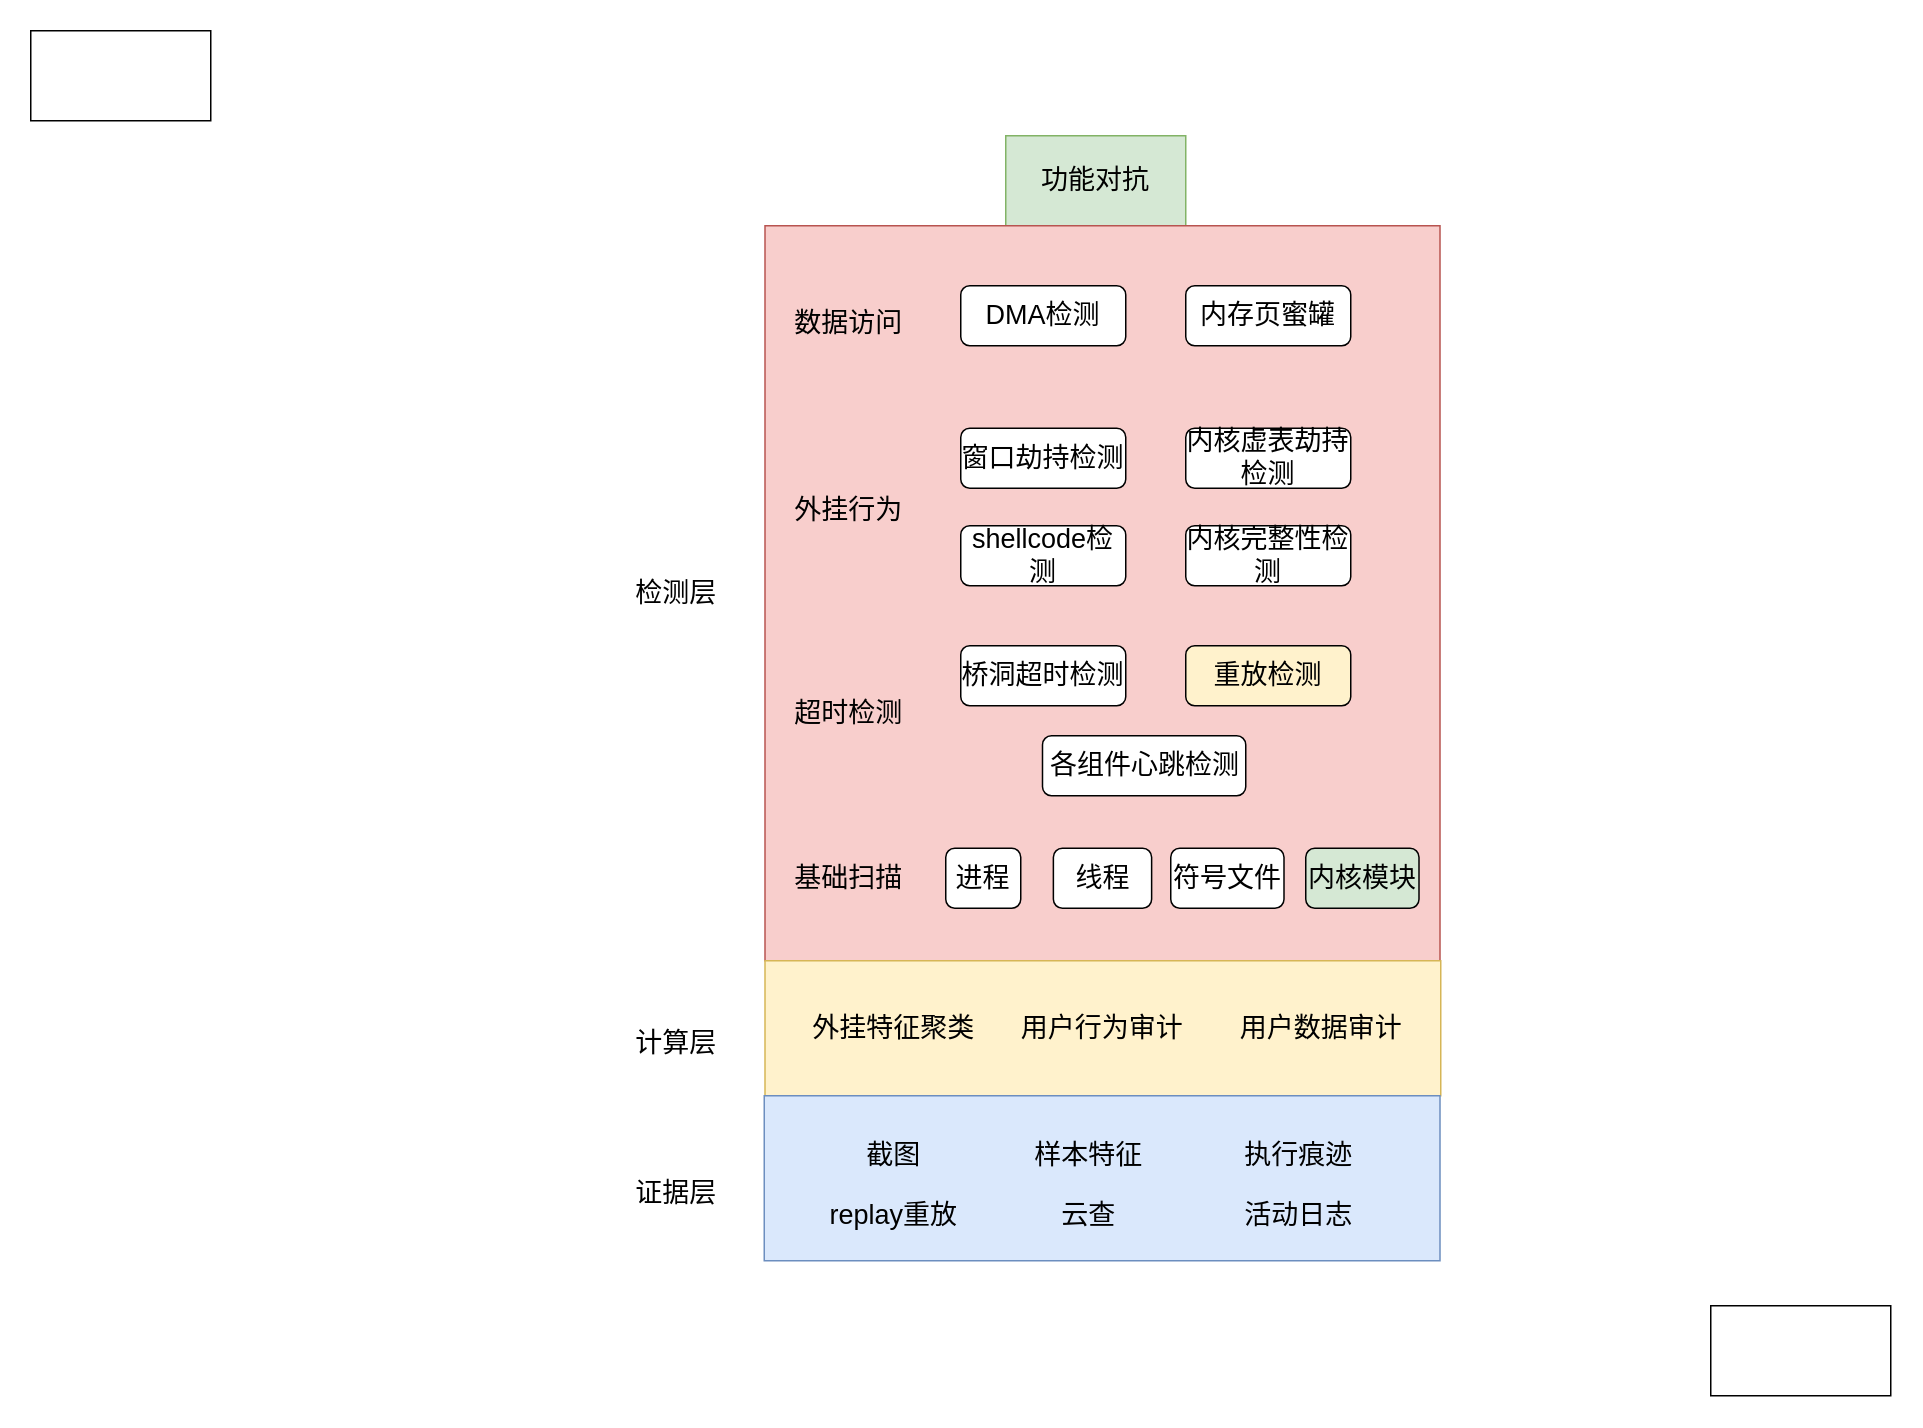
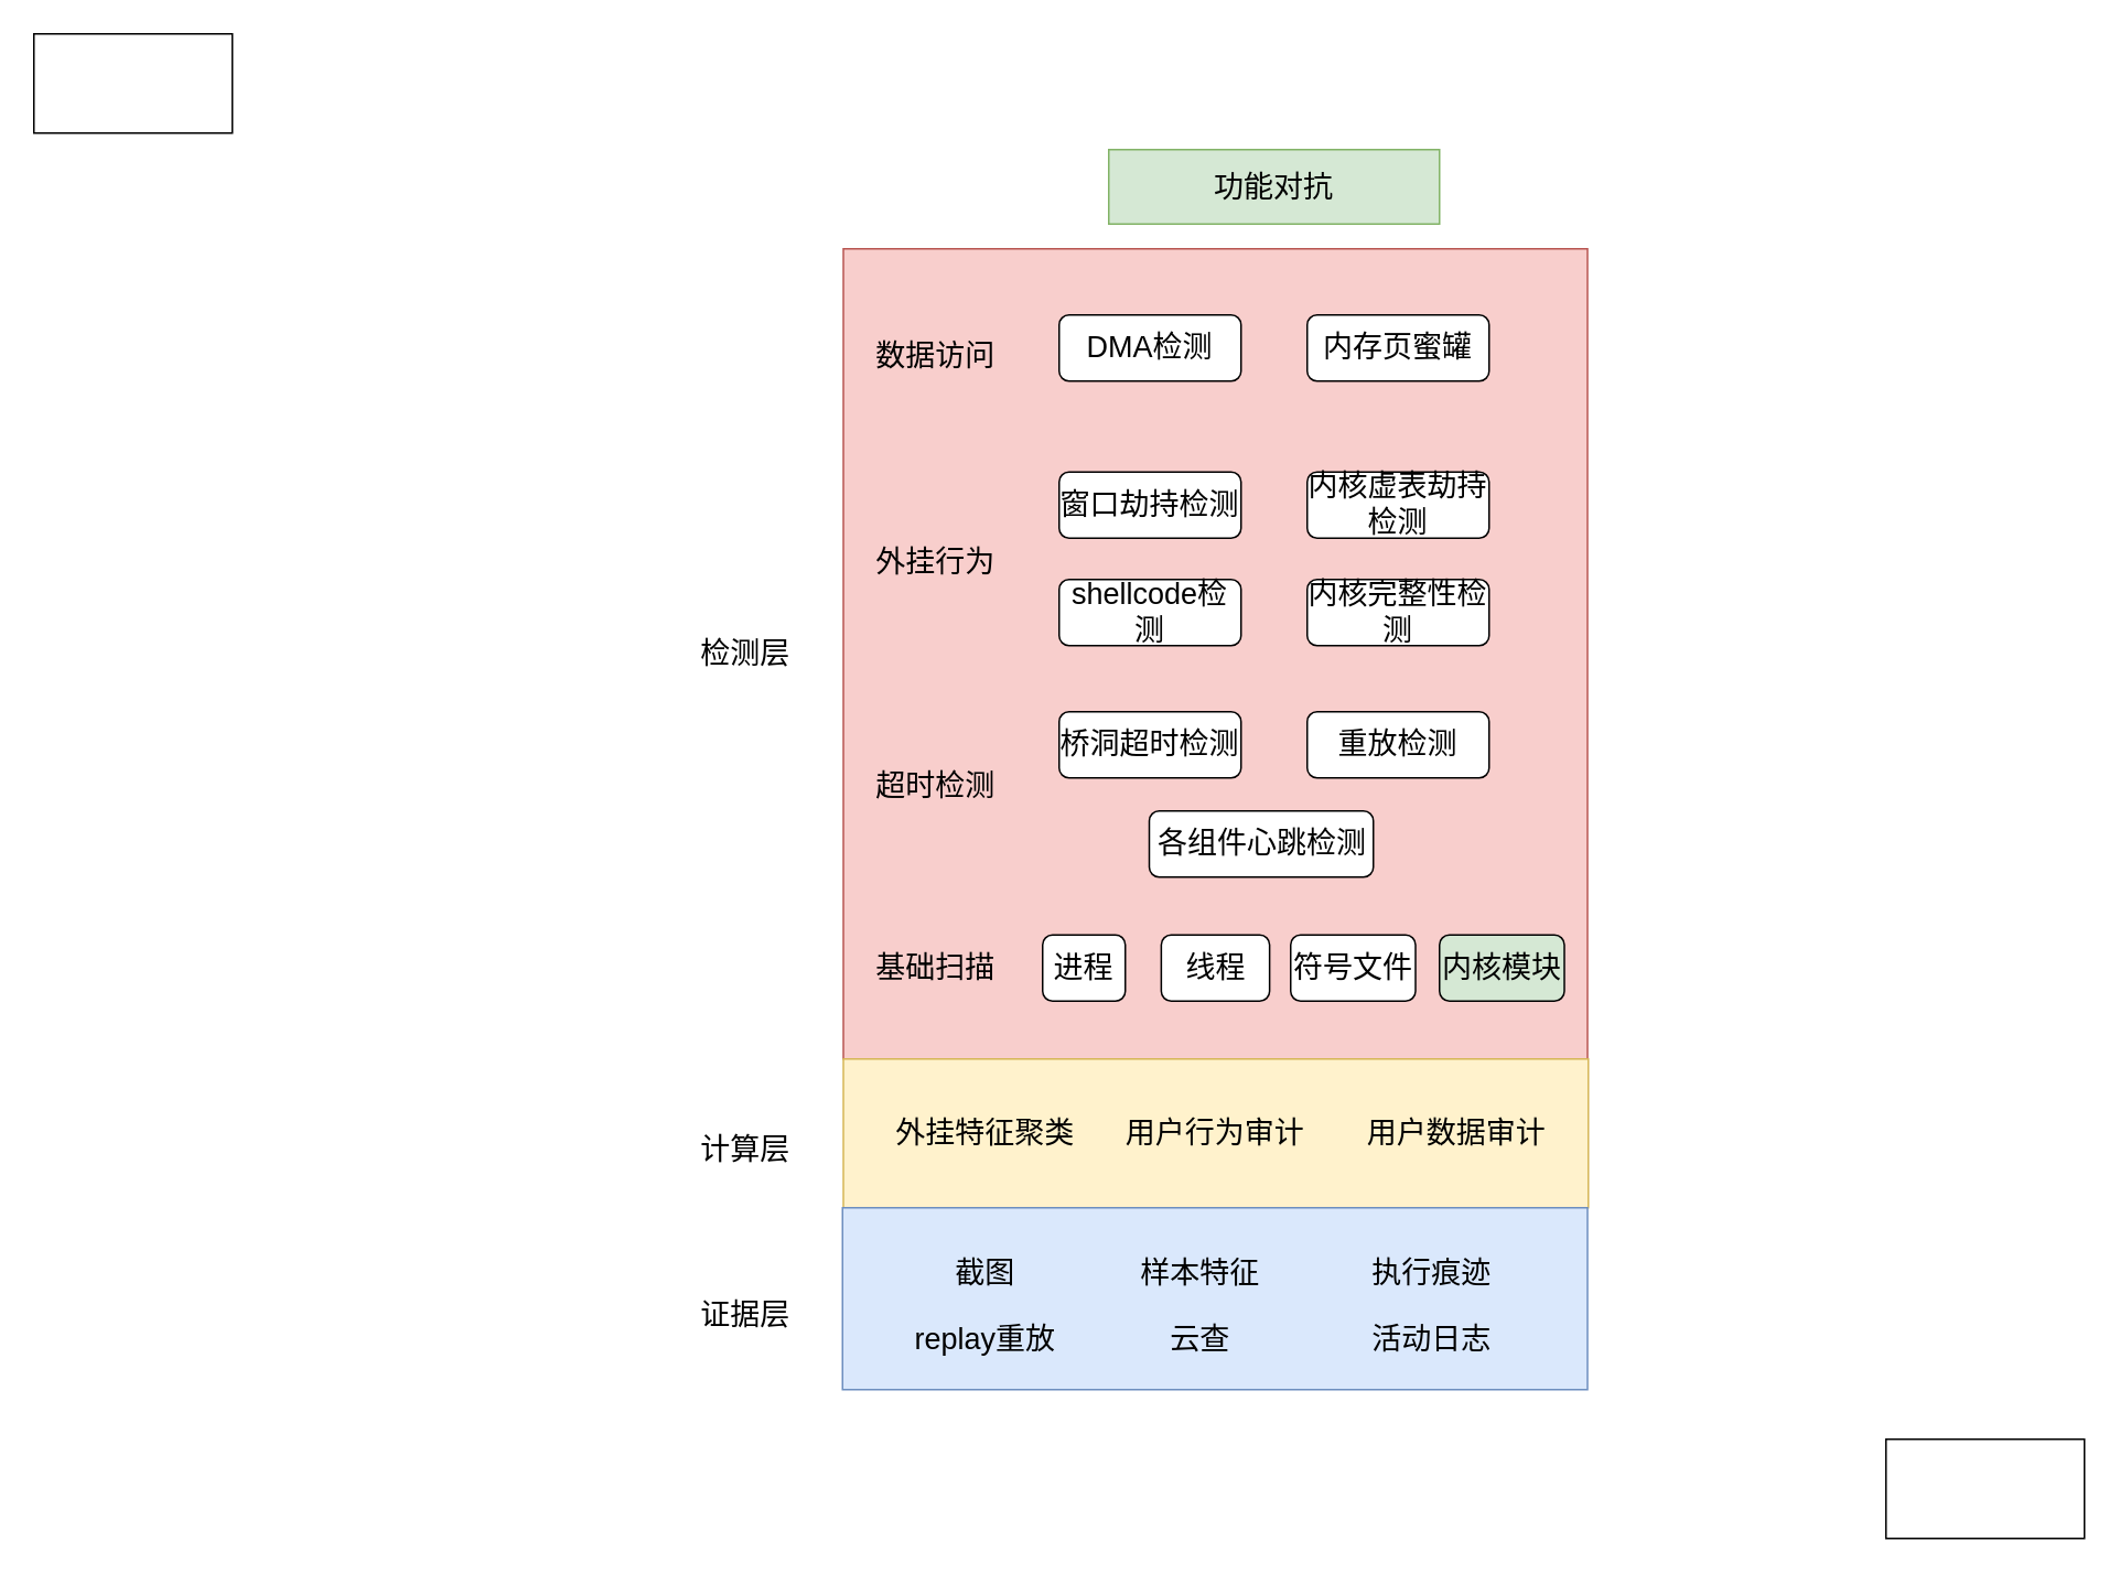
  <mxCell id="0" />
  <mxCell id="1" parent="0" />
- <mxCell id="2" value="&lt;font&gt;功能对抗&lt;/font&gt;" style="rounded=0;whiteSpace=wrap;html=1;fontSize=18;fillColor=#d5e8d4;strokeColor=#82b366;" vertex="1" parent="1"><mxGeometry x="670" y="90" width="120" height="60" as="geometry" /></mxCell>
+ <mxCell id="2" value="&lt;font&gt;功能对抗&lt;/font&gt;" style="rounded=0;whiteSpace=wrap;html=1;fontSize=18;fillColor=#d5e8d4;strokeColor=#82b366;" vertex="1" parent="1"><mxGeometry x="670" y="90" width="200" height="45" as="geometry" /></mxCell>
  <mxCell id="3" value="" style="rounded=0;whiteSpace=wrap;html=1;fontSize=18;fillColor=#f8cecc;strokeColor=#b85450;" vertex="1" parent="1"><mxGeometry x="509.5" y="150" width="450" height="490" as="geometry" /></mxCell>
  <mxCell id="4" value="检测层" style="text;html=1;align=center;verticalAlign=middle;resizable=0;points=[];autosize=1;strokeColor=none;fillColor=none;fontSize=18;" vertex="1" parent="1"><mxGeometry x="410" y="375" width="80" height="40" as="geometry" /></mxCell>
  <mxCell id="5" value="计算层" style="text;html=1;align=center;verticalAlign=middle;resizable=0;points=[];autosize=1;strokeColor=none;fillColor=none;fontSize=18;" vertex="1" parent="1"><mxGeometry x="410" y="675" width="80" height="40" as="geometry" /></mxCell>
  <mxCell id="6" value="" style="rounded=0;whiteSpace=wrap;html=1;fontSize=18;fillColor=#fff2cc;strokeColor=#d6b656;" vertex="1" parent="1"><mxGeometry x="509.5" y="640" width="450.5" height="90" as="geometry" /></mxCell>
  <mxCell id="7" value="数据访问" style="text;html=1;align=center;verticalAlign=middle;resizable=0;points=[];autosize=1;strokeColor=none;fillColor=none;fontSize=18;" vertex="1" parent="1"><mxGeometry x="515" y="195" width="100" height="40" as="geometry" /></mxCell>
  <mxCell id="8" value="DMA检测" style="rounded=1;whiteSpace=wrap;html=1;fontSize=18;" vertex="1" parent="1"><mxGeometry x="640" y="190" width="110" height="40" as="geometry" /></mxCell>
  <mxCell id="9" value="内存页蜜罐" style="rounded=1;whiteSpace=wrap;html=1;fontSize=18;" vertex="1" parent="1"><mxGeometry x="790" y="190" width="110" height="40" as="geometry" /></mxCell>
  <mxCell id="10" value="内核完整性检测" style="rounded=1;whiteSpace=wrap;html=1;fontSize=18;" vertex="1" parent="1"><mxGeometry x="790" y="350" width="110" height="40" as="geometry" /></mxCell>
  <mxCell id="11" value="外挂行为" style="text;html=1;align=center;verticalAlign=middle;resizable=0;points=[];autosize=1;strokeColor=none;fillColor=none;fontSize=18;" vertex="1" parent="1"><mxGeometry x="515" y="320" width="100" height="40" as="geometry" /></mxCell>
  <mxCell id="12" value="窗口劫持检测" style="rounded=1;whiteSpace=wrap;html=1;fontSize=18;" vertex="1" parent="1"><mxGeometry x="640" y="285" width="110" height="40" as="geometry" /></mxCell>
  <mxCell id="13" value="内核虚表劫持检测" style="rounded=1;whiteSpace=wrap;html=1;fontSize=18;" vertex="1" parent="1"><mxGeometry x="790" y="285" width="110" height="40" as="geometry" /></mxCell>
  <mxCell id="14" value="shellcode检测" style="rounded=1;whiteSpace=wrap;html=1;fontSize=18;" vertex="1" parent="1"><mxGeometry x="640" y="350" width="110" height="40" as="geometry" /></mxCell>
  <mxCell id="15" value="超时检测" style="text;html=1;align=center;verticalAlign=middle;resizable=0;points=[];autosize=1;strokeColor=none;fillColor=none;fontSize=18;" vertex="1" parent="1"><mxGeometry x="515" y="455" width="100" height="40" as="geometry" /></mxCell>
  <mxCell id="16" value="桥洞超时检测" style="rounded=1;whiteSpace=wrap;html=1;fontSize=18;" vertex="1" parent="1"><mxGeometry x="640" y="430" width="110" height="40" as="geometry" /></mxCell>
- <mxCell id="17" value="重放检测" style="rounded=1;whiteSpace=wrap;html=1;fontSize=18;fillColor=#fff2cc;" vertex="1" parent="1"><mxGeometry x="790" y="430" width="110" height="40" as="geometry" /></mxCell>
+ <mxCell id="17" value="重放检测" style="rounded=1;whiteSpace=wrap;html=1;fontSize=18;" vertex="1" parent="1"><mxGeometry x="790" y="430" width="110" height="40" as="geometry" /></mxCell>
  <mxCell id="18" value="各组件心跳检测" style="rounded=1;whiteSpace=wrap;html=1;fontSize=18;" vertex="1" parent="1"><mxGeometry x="694.5" y="490" width="135.5" height="40" as="geometry" /></mxCell>
  <mxCell id="19" value="基础扫描" style="text;html=1;align=center;verticalAlign=middle;resizable=0;points=[];autosize=1;strokeColor=none;fillColor=none;fontSize=18;" vertex="1" parent="1"><mxGeometry x="515" y="565" width="100" height="40" as="geometry" /></mxCell>
  <mxCell id="20" value="进程" style="rounded=1;whiteSpace=wrap;html=1;fontSize=18;" vertex="1" parent="1"><mxGeometry x="630" y="565" width="50" height="40" as="geometry" /></mxCell>
  <mxCell id="21" value="内核模块" style="rounded=1;whiteSpace=wrap;html=1;fontSize=18;fillColor=#d5e8d4;" vertex="1" parent="1"><mxGeometry x="870" y="565" width="75.5" height="40" as="geometry" /></mxCell>
  <mxCell id="22" value="符号文件" style="rounded=1;whiteSpace=wrap;html=1;fontSize=18;" vertex="1" parent="1"><mxGeometry x="780" y="565" width="75.5" height="40" as="geometry" /></mxCell>
  <mxCell id="23" value="线程" style="rounded=1;whiteSpace=wrap;html=1;fontSize=18;" vertex="1" parent="1"><mxGeometry x="701.75" y="565" width="65.5" height="40" as="geometry" /></mxCell>
  <mxCell id="24" value="外挂特征聚类" style="text;html=1;align=center;verticalAlign=middle;resizable=0;points=[];autosize=1;strokeColor=none;fillColor=none;fontSize=18;" vertex="1" parent="1"><mxGeometry x="530" y="665" width="130" height="40" as="geometry" /></mxCell>
  <mxCell id="25" value="用户行为审计" style="text;html=1;align=center;verticalAlign=middle;resizable=0;points=[];autosize=1;strokeColor=none;fillColor=none;fontSize=18;" vertex="1" parent="1"><mxGeometry x="669.25" y="665" width="130" height="40" as="geometry" /></mxCell>
  <mxCell id="26" value="用户数据审计" style="text;html=1;align=center;verticalAlign=middle;resizable=0;points=[];autosize=1;strokeColor=none;fillColor=none;fontSize=18;" vertex="1" parent="1"><mxGeometry x="815" y="665" width="130" height="40" as="geometry" /></mxCell>
  <mxCell id="27" value="证据层" style="text;html=1;align=center;verticalAlign=middle;resizable=0;points=[];autosize=1;strokeColor=none;fillColor=none;fontSize=18;" vertex="1" parent="1"><mxGeometry x="410" y="775" width="80" height="40" as="geometry" /></mxCell>
  <mxCell id="28" value="" style="rounded=0;whiteSpace=wrap;html=1;fontSize=18;fillColor=#dae8fc;strokeColor=#6c8ebf;" vertex="1" parent="1"><mxGeometry x="509" y="730" width="450.5" height="110" as="geometry" /></mxCell>
  <mxCell id="29" value="截图" style="text;html=1;align=center;verticalAlign=middle;resizable=0;points=[];autosize=1;strokeColor=none;fillColor=none;fontSize=18;" vertex="1" parent="1"><mxGeometry x="565" y="750" width="60" height="40" as="geometry" /></mxCell>
  <mxCell id="30" value="样本特征" style="text;html=1;align=center;verticalAlign=middle;resizable=0;points=[];autosize=1;strokeColor=none;fillColor=none;fontSize=18;" vertex="1" parent="1"><mxGeometry x="675" y="750" width="100" height="40" as="geometry" /></mxCell>
  <mxCell id="31" value="执行痕迹" style="text;html=1;align=center;verticalAlign=middle;resizable=0;points=[];autosize=1;strokeColor=none;fillColor=none;fontSize=18;" vertex="1" parent="1"><mxGeometry x="815" y="750" width="100" height="40" as="geometry" /></mxCell>
  <mxCell id="32" value="replay重放" style="text;html=1;align=center;verticalAlign=middle;resizable=0;points=[];autosize=1;strokeColor=none;fillColor=none;fontSize=18;" vertex="1" parent="1"><mxGeometry x="540" y="790" width="110" height="40" as="geometry" /></mxCell>
  <mxCell id="33" value="云查" style="text;html=1;align=center;verticalAlign=middle;resizable=0;points=[];autosize=1;strokeColor=none;fillColor=none;fontSize=18;" vertex="1" parent="1"><mxGeometry x="695" y="790" width="60" height="40" as="geometry" /></mxCell>
  <mxCell id="34" value="活动日志" style="text;html=1;align=center;verticalAlign=middle;resizable=0;points=[];autosize=1;strokeColor=none;fillColor=none;fontSize=18;" vertex="1" parent="1"><mxGeometry x="815" y="790" width="100" height="40" as="geometry" /></mxCell>
  <mxCell id="35" value="" style="rounded=0;whiteSpace=wrap;html=1;" vertex="1" parent="1"><mxGeometry x="20" y="20" width="120" height="60" as="geometry" /></mxCell>
  <mxCell id="36" value="" style="rounded=0;whiteSpace=wrap;html=1;" vertex="1" parent="1"><mxGeometry x="1140" y="870" width="120" height="60" as="geometry" /></mxCell>
